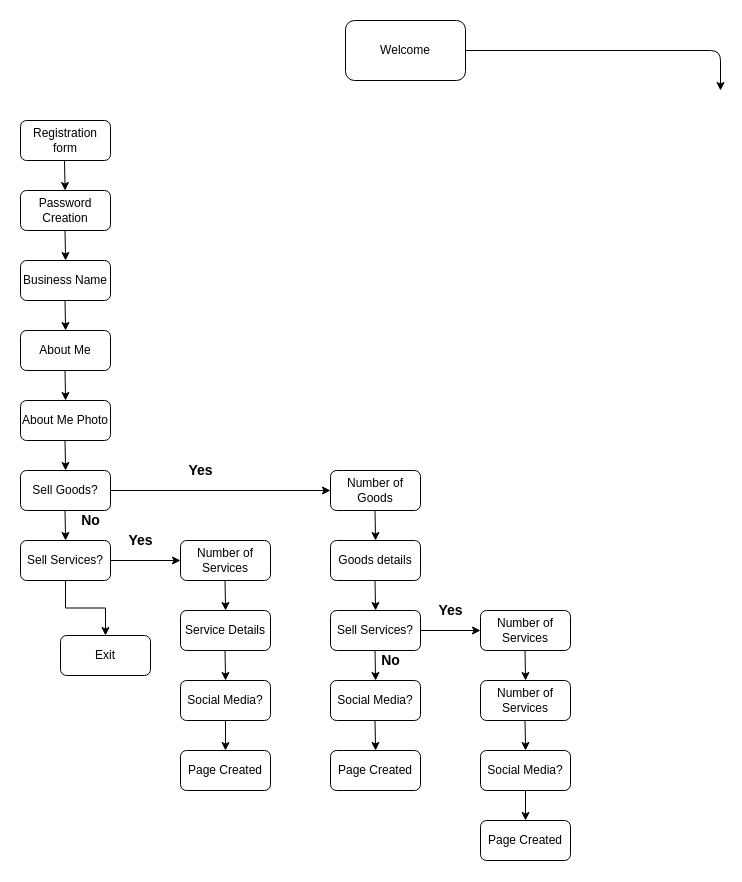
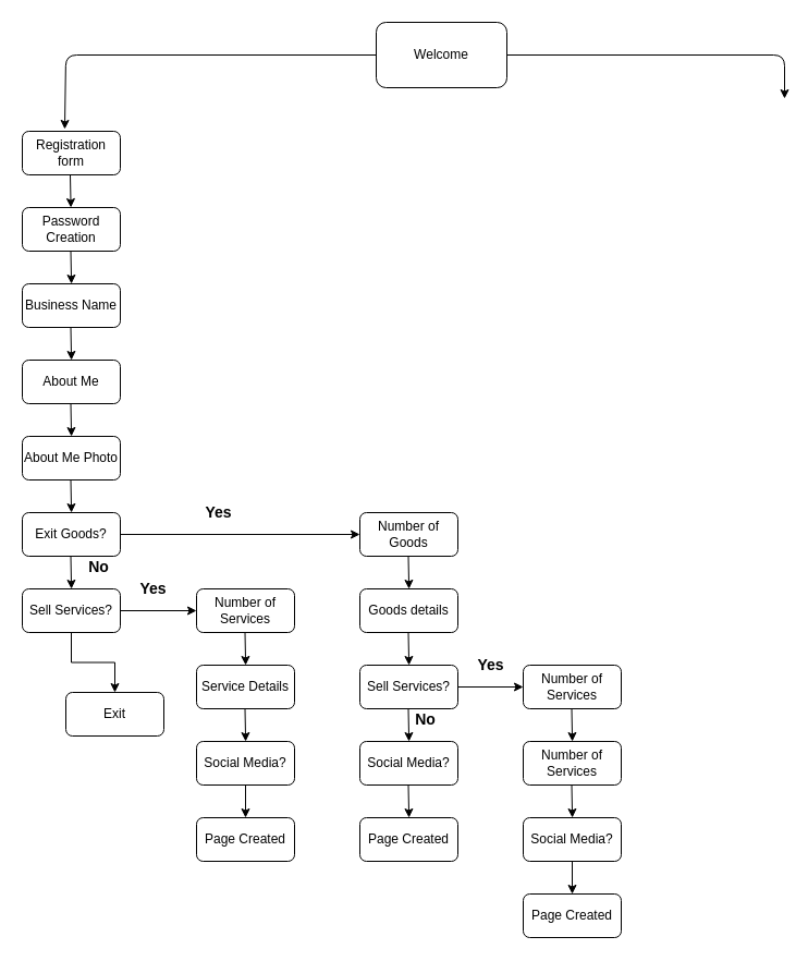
  <mxCell id="0" />
  <mxCell id="1" parent="0" />
  <mxCell id="2" value="Welcome" style="rounded=1;whiteSpace=wrap;html=1;" parent="1" vertex="1"><mxGeometry x="345" y="20" width="120" height="60" as="geometry" /></mxCell>
  <mxCell id="3" value="Registration form" style="rounded=1;whiteSpace=wrap;html=1;" parent="1" vertex="1"><mxGeometry x="20" y="120" width="90" height="40" as="geometry" /></mxCell>
+ <mxCell id="4" value="" style="endArrow=classic;html=1;entryX=0.433;entryY=-0.05;entryDx=0;entryDy=0;entryPerimeter=0;exitX=0;exitY=0.5;exitDx=0;exitDy=0;" parent="1" source="2" target="3" edge="1"><mxGeometry width="50" height="50" relative="1" as="geometry"><mxPoint x="340" y="50" as="sourcePoint" /><mxPoint x="64" y="120" as="targetPoint" /><Array as="points"><mxPoint x="60" y="50" /></Array></mxGeometry></mxCell>
  <mxCell id="5" value="" style="endArrow=classic;html=1;" parent="1" edge="1"><mxGeometry width="50" height="50" relative="1" as="geometry"><mxPoint x="465" y="50" as="sourcePoint" /><mxPoint x="720" y="90" as="targetPoint" /><Array as="points"><mxPoint x="720" y="50" /></Array></mxGeometry></mxCell>
  <mxCell id="6" value="Password Creation" style="rounded=1;whiteSpace=wrap;html=1;" vertex="1" parent="1"><mxGeometry x="20" y="190" width="90" height="40" as="geometry" /></mxCell>
  <mxCell id="7" value="Business Name" style="rounded=1;whiteSpace=wrap;html=1;" vertex="1" parent="1"><mxGeometry x="20" y="260" width="90" height="40" as="geometry" /></mxCell>
  <mxCell id="8" value="About Me" style="rounded=1;whiteSpace=wrap;html=1;" vertex="1" parent="1"><mxGeometry x="20" y="330" width="90" height="40" as="geometry" /></mxCell>
  <mxCell id="9" value="About Me Photo" style="rounded=1;whiteSpace=wrap;html=1;" vertex="1" parent="1"><mxGeometry x="20" y="400" width="90" height="40" as="geometry" /></mxCell>
- <mxCell id="10" value="Sell Goods?" style="rounded=1;whiteSpace=wrap;html=1;" vertex="1" parent="1"><mxGeometry x="20" y="470" width="90" height="40" as="geometry" /></mxCell>
+ <mxCell id="10" value="Exit Goods?" style="rounded=1;whiteSpace=wrap;html=1;" vertex="1" parent="1"><mxGeometry x="20" y="470" width="90" height="40" as="geometry" /></mxCell>
  <mxCell id="11" value="" style="edgeStyle=orthogonalEdgeStyle;rounded=0;orthogonalLoop=1;jettySize=auto;html=1;" edge="1" parent="1" source="13" target="14"><mxGeometry relative="1" as="geometry" /></mxCell>
  <mxCell id="12" value="" style="edgeStyle=orthogonalEdgeStyle;rounded=0;orthogonalLoop=1;jettySize=auto;html=1;" edge="1" parent="1" source="13" target="19"><mxGeometry relative="1" as="geometry" /></mxCell>
  <mxCell id="13" value="Sell Services?" style="rounded=1;whiteSpace=wrap;html=1;" vertex="1" parent="1"><mxGeometry x="20" y="540" width="90" height="40" as="geometry" /></mxCell>
  <mxCell id="14" value="Exit" style="rounded=1;whiteSpace=wrap;html=1;" vertex="1" parent="1"><mxGeometry x="60" y="635" width="90" height="40" as="geometry" /></mxCell>
  <mxCell id="15" value="Number of Goods" style="rounded=1;whiteSpace=wrap;html=1;" vertex="1" parent="1"><mxGeometry x="330" y="470" width="90" height="40" as="geometry" /></mxCell>
  <mxCell id="16" value="Goods details" style="rounded=1;whiteSpace=wrap;html=1;" vertex="1" parent="1"><mxGeometry x="330" y="540" width="90" height="40" as="geometry" /></mxCell>
  <mxCell id="17" value="" style="edgeStyle=orthogonalEdgeStyle;rounded=0;orthogonalLoop=1;jettySize=auto;html=1;" edge="1" parent="1" source="18" target="21"><mxGeometry relative="1" as="geometry" /></mxCell>
  <mxCell id="18" value="Sell Services?" style="rounded=1;whiteSpace=wrap;html=1;" vertex="1" parent="1"><mxGeometry x="330" y="610" width="90" height="40" as="geometry" /></mxCell>
  <mxCell id="19" value="Number of Services" style="rounded=1;whiteSpace=wrap;html=1;" vertex="1" parent="1"><mxGeometry x="180" y="540" width="90" height="40" as="geometry" /></mxCell>
  <mxCell id="20" value="Service Details" style="rounded=1;whiteSpace=wrap;html=1;" vertex="1" parent="1"><mxGeometry x="180" y="610" width="90" height="40" as="geometry" /></mxCell>
  <mxCell id="21" value="Number of Services" style="rounded=1;whiteSpace=wrap;html=1;" vertex="1" parent="1"><mxGeometry x="480" y="610" width="90" height="40" as="geometry" /></mxCell>
  <mxCell id="22" value="Number of Services" style="rounded=1;whiteSpace=wrap;html=1;" vertex="1" parent="1"><mxGeometry x="480" y="680" width="90" height="40" as="geometry" /></mxCell>
  <mxCell id="23" value="Social Media?" style="rounded=1;whiteSpace=wrap;html=1;" vertex="1" parent="1"><mxGeometry x="330" y="680" width="90" height="40" as="geometry" /></mxCell>
  <mxCell id="24" value="" style="edgeStyle=orthogonalEdgeStyle;rounded=0;orthogonalLoop=1;jettySize=auto;html=1;" edge="1" parent="1" source="25" target="30"><mxGeometry relative="1" as="geometry" /></mxCell>
  <mxCell id="25" value="Social Media?" style="rounded=1;whiteSpace=wrap;html=1;" vertex="1" parent="1"><mxGeometry x="480" y="750" width="90" height="40" as="geometry" /></mxCell>
  <mxCell id="26" value="" style="edgeStyle=orthogonalEdgeStyle;rounded=0;orthogonalLoop=1;jettySize=auto;html=1;" edge="1" parent="1" source="27" target="28"><mxGeometry relative="1" as="geometry" /></mxCell>
  <mxCell id="27" value="Social Media?" style="rounded=1;whiteSpace=wrap;html=1;" vertex="1" parent="1"><mxGeometry x="180" y="680" width="90" height="40" as="geometry" /></mxCell>
  <mxCell id="28" value="Page Created" style="rounded=1;whiteSpace=wrap;html=1;" vertex="1" parent="1"><mxGeometry x="180" y="750" width="90" height="40" as="geometry" /></mxCell>
  <mxCell id="29" value="Page Created" style="rounded=1;whiteSpace=wrap;html=1;" vertex="1" parent="1"><mxGeometry x="330" y="750" width="90" height="40" as="geometry" /></mxCell>
  <mxCell id="30" value="Page Created" style="rounded=1;whiteSpace=wrap;html=1;" vertex="1" parent="1"><mxGeometry x="480" y="820" width="90" height="40" as="geometry" /></mxCell>
  <mxCell id="31" value="" style="endArrow=classic;html=1;entryX=0;entryY=0.5;entryDx=0;entryDy=0;" edge="1" parent="1" target="15"><mxGeometry width="50" height="50" relative="1" as="geometry"><mxPoint x="110" y="490" as="sourcePoint" /><mxPoint x="160" y="440" as="targetPoint" /><Array as="points" /></mxGeometry></mxCell>
  <mxCell id="32" value="" style="endArrow=classic;html=1;" edge="1" parent="1" target="6"><mxGeometry width="50" height="50" relative="1" as="geometry"><mxPoint x="64" y="160" as="sourcePoint" /><mxPoint x="110" y="110" as="targetPoint" /></mxGeometry></mxCell>
  <mxCell id="33" value="" style="endArrow=classic;html=1;" edge="1" parent="1"><mxGeometry width="50" height="50" relative="1" as="geometry"><mxPoint x="64.5" y="230" as="sourcePoint" /><mxPoint x="65.1" y="260" as="targetPoint" /></mxGeometry></mxCell>
  <mxCell id="34" value="" style="endArrow=classic;html=1;" edge="1" parent="1"><mxGeometry width="50" height="50" relative="1" as="geometry"><mxPoint x="64.5" y="300" as="sourcePoint" /><mxPoint x="65.1" y="330" as="targetPoint" /></mxGeometry></mxCell>
  <mxCell id="35" value="" style="endArrow=classic;html=1;" edge="1" parent="1"><mxGeometry width="50" height="50" relative="1" as="geometry"><mxPoint x="64.5" y="370" as="sourcePoint" /><mxPoint x="65.1" y="400" as="targetPoint" /></mxGeometry></mxCell>
  <mxCell id="36" value="" style="endArrow=classic;html=1;" edge="1" parent="1"><mxGeometry width="50" height="50" relative="1" as="geometry"><mxPoint x="64.5" y="440" as="sourcePoint" /><mxPoint x="65.1" y="470" as="targetPoint" /></mxGeometry></mxCell>
  <mxCell id="37" value="" style="endArrow=classic;html=1;" edge="1" parent="1"><mxGeometry width="50" height="50" relative="1" as="geometry"><mxPoint x="64.5" y="510" as="sourcePoint" /><mxPoint x="65.1" y="540" as="targetPoint" /></mxGeometry></mxCell>
  <mxCell id="38" value="" style="endArrow=classic;html=1;" edge="1" parent="1"><mxGeometry width="50" height="50" relative="1" as="geometry"><mxPoint x="224.5" y="580" as="sourcePoint" /><mxPoint x="225.1" y="610" as="targetPoint" /></mxGeometry></mxCell>
  <mxCell id="39" value="" style="endArrow=classic;html=1;" edge="1" parent="1"><mxGeometry width="50" height="50" relative="1" as="geometry"><mxPoint x="224.5" y="650" as="sourcePoint" /><mxPoint x="225.1" y="680" as="targetPoint" /></mxGeometry></mxCell>
  <mxCell id="40" value="" style="endArrow=classic;html=1;" edge="1" parent="1"><mxGeometry width="50" height="50" relative="1" as="geometry"><mxPoint x="374.5" y="510" as="sourcePoint" /><mxPoint x="375.1" y="540" as="targetPoint" /></mxGeometry></mxCell>
  <mxCell id="41" value="" style="endArrow=classic;html=1;" edge="1" parent="1"><mxGeometry width="50" height="50" relative="1" as="geometry"><mxPoint x="374.5" y="580" as="sourcePoint" /><mxPoint x="375.1" y="610" as="targetPoint" /></mxGeometry></mxCell>
  <mxCell id="42" value="" style="endArrow=classic;html=1;" edge="1" parent="1"><mxGeometry width="50" height="50" relative="1" as="geometry"><mxPoint x="374.5" y="650" as="sourcePoint" /><mxPoint x="375.1" y="680" as="targetPoint" /></mxGeometry></mxCell>
  <mxCell id="43" value="" style="endArrow=classic;html=1;" edge="1" parent="1"><mxGeometry width="50" height="50" relative="1" as="geometry"><mxPoint x="374.5" y="720" as="sourcePoint" /><mxPoint x="375.1" y="750" as="targetPoint" /></mxGeometry></mxCell>
  <mxCell id="44" value="" style="endArrow=classic;html=1;" edge="1" parent="1"><mxGeometry width="50" height="50" relative="1" as="geometry"><mxPoint x="524.5" y="650" as="sourcePoint" /><mxPoint x="525.1" y="680" as="targetPoint" /></mxGeometry></mxCell>
  <mxCell id="45" value="" style="endArrow=classic;html=1;" edge="1" parent="1"><mxGeometry width="50" height="50" relative="1" as="geometry"><mxPoint x="524.5" y="720" as="sourcePoint" /><mxPoint x="525.1" y="750" as="targetPoint" /></mxGeometry></mxCell>
  <mxCell id="46" value="&lt;b&gt;&lt;font style=&quot;font-size: 14px&quot;&gt;Yes&lt;/font&gt;&lt;/b&gt;" style="text;html=1;resizable=0;autosize=1;align=center;verticalAlign=middle;points=[];fillColor=none;strokeColor=none;rounded=0;" vertex="1" parent="1"><mxGeometry x="180" y="460" width="40" height="20" as="geometry" /></mxCell>
  <mxCell id="47" value="&lt;font style=&quot;font-size: 14px&quot;&gt;&lt;b&gt;No&lt;/b&gt;&lt;/font&gt;" style="text;html=1;resizable=0;autosize=1;align=center;verticalAlign=middle;points=[];fillColor=none;strokeColor=none;rounded=0;" vertex="1" parent="1"><mxGeometry x="75" y="510" width="30" height="20" as="geometry" /></mxCell>
  <mxCell id="48" value="&lt;font style=&quot;font-size: 14px&quot;&gt;&lt;b&gt;Yes&lt;/b&gt;&lt;/font&gt;" style="text;html=1;resizable=0;autosize=1;align=center;verticalAlign=middle;points=[];fillColor=none;strokeColor=none;rounded=0;" vertex="1" parent="1"><mxGeometry x="120" y="530" width="40" height="20" as="geometry" /></mxCell>
  <mxCell id="49" value="&lt;font style=&quot;font-size: 14px&quot;&gt;&lt;b&gt;Yes&lt;/b&gt;&lt;/font&gt;" style="text;html=1;resizable=0;autosize=1;align=center;verticalAlign=middle;points=[];fillColor=none;strokeColor=none;rounded=0;" vertex="1" parent="1"><mxGeometry x="430" y="600" width="40" height="20" as="geometry" /></mxCell>
  <mxCell id="50" value="&lt;font style=&quot;font-size: 14px&quot;&gt;&lt;b&gt;No&lt;/b&gt;&lt;/font&gt;" style="text;html=1;resizable=0;autosize=1;align=center;verticalAlign=middle;points=[];fillColor=none;strokeColor=none;rounded=0;" vertex="1" parent="1"><mxGeometry x="375" y="650" width="30" height="20" as="geometry" /></mxCell>
